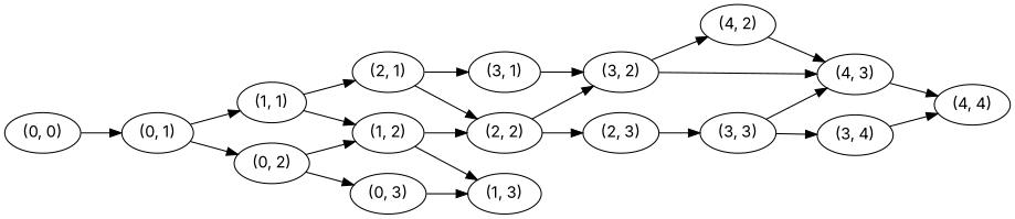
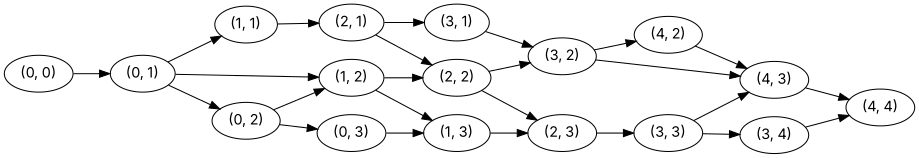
  digraph {
    fontname=Inter
    rankdir=LR
    node [fontname=Inter]
    edge [fontname=Inter]
    n1 [label="(0, 0)"]
    n2 [label="(0, 1)"]
    n3 [label="(1, 1)"]
    n4 [label="(0, 2)"]
    n5 [label="(2, 1)"]
    n6 [label="(1, 2)"]
    n7 [label="(0, 3)"]
    n8 [label="(3, 1)"]
    n9 [label="(2, 2)"]
    n10 [label="(1, 3)"]
    n11 [label="(3, 2)"]
    n12 [label="(2, 3)"]
    n13 [label="(4, 2)"]
    n14 [label="(4, 3)"]
    n15 [label="(3, 3)"]
    n16 [label="(3, 4)"]
    n17 [label="(4, 4)"]
    n1 -> n2
    n2 -> n3
    n2 -> n4
    n3 -> n5
-   n3 -> n6
+   n2 -> n6
    n4 -> n6
    n4 -> n7
    n5 -> n8
    n5 -> n9
    n6 -> n9
    n6 -> n10
    n7 -> n10
    n8 -> n11
    n9 -> n11
    n9 -> n12
+   n10 -> n12
    n11 -> n13
    n11 -> n14
    n12 -> n15
    n13 -> n14
    n14 -> n17
    n15 -> n14
    n15 -> n16
    n16 -> n17
  }
